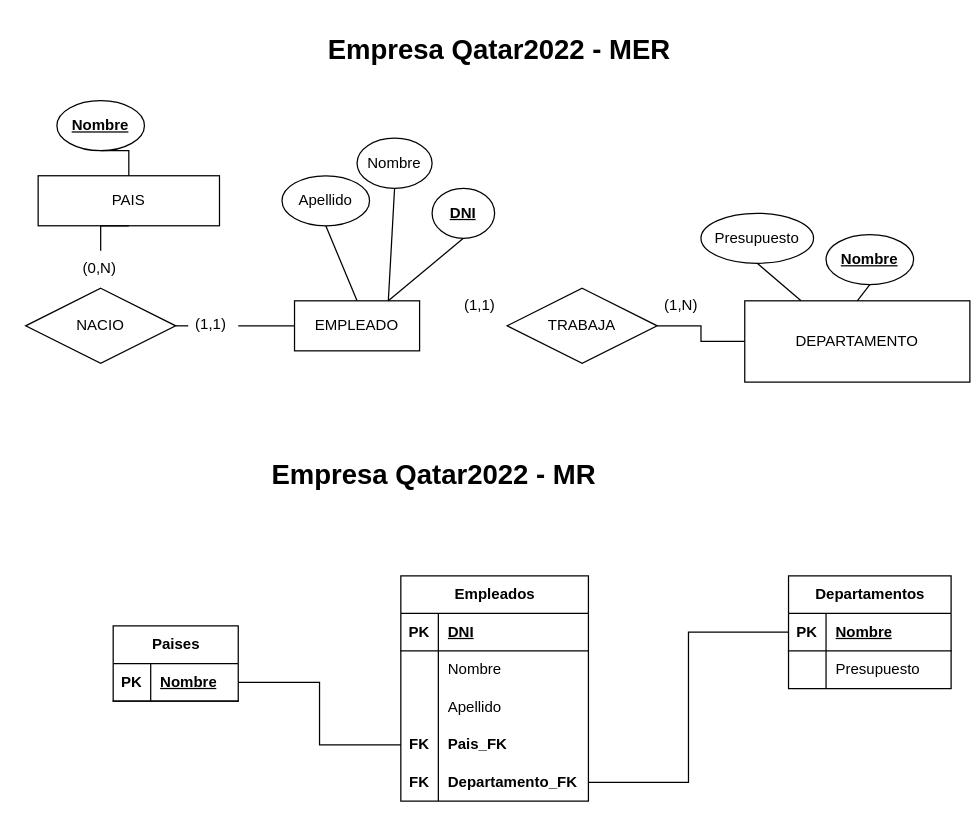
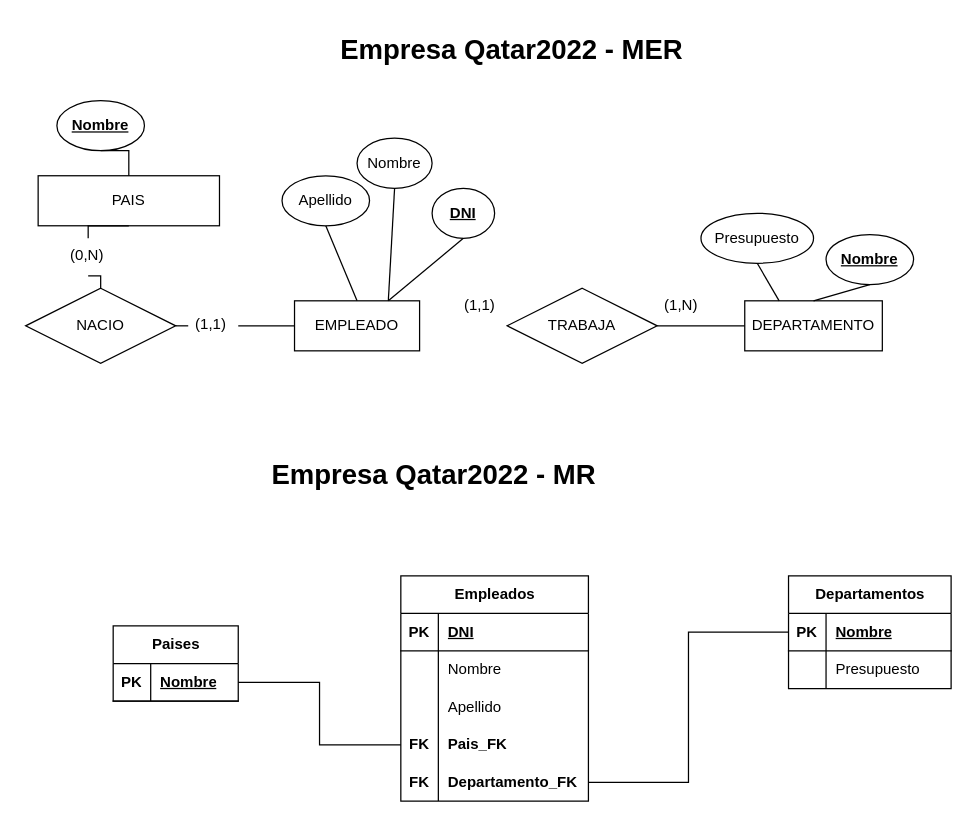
  <mxCell id="0" />
  <mxCell id="1" parent="0" />
- <mxCell id="2" value="&lt;font style=&quot;font-size: 22px;&quot;&gt;&lt;b&gt;Empresa Qatar2022 - MER&lt;/b&gt;&lt;/font&gt;" style="text;whiteSpace=wrap;html=1;" vertex="1" parent="1"><mxGeometry x="260" width="280" height="40" as="geometry" y="20" /></mxCell>
+ <mxCell id="2" value="&lt;font style=&quot;font-size: 22px;&quot;&gt;&lt;b&gt;Empresa Qatar2022 - MER&lt;/b&gt;&lt;/font&gt;" style="text;whiteSpace=wrap;html=1;" vertex="1" parent="1"><mxGeometry x="270" y="20" width="280" height="40" as="geometry" /></mxCell>
  <mxCell id="3" value="EMPLEADO" style="whiteSpace=wrap;html=1;align=center;" vertex="1" parent="1"><mxGeometry x="235" y="240" width="100" height="40" as="geometry" /></mxCell>
  <mxCell id="4" value="DNI" style="ellipse;whiteSpace=wrap;html=1;align=center;fontStyle=5;" vertex="1" parent="1"><mxGeometry x="345" y="150" width="50" height="40" as="geometry" /></mxCell>
  <mxCell id="5" value="Nombre" style="ellipse;whiteSpace=wrap;html=1;align=center;" vertex="1" parent="1"><mxGeometry x="285" y="110" width="60" height="40" as="geometry" /></mxCell>
  <mxCell id="6" value="Apellido" style="ellipse;whiteSpace=wrap;html=1;align=center;" vertex="1" parent="1"><mxGeometry x="225" y="140" width="70" height="40" as="geometry" /></mxCell>
  <mxCell id="7" value="" style="endArrow=none;html=1;rounded=0;entryX=0.5;entryY=1;entryDx=0;entryDy=0;exitX=0.75;exitY=0;exitDx=0;exitDy=0;" edge="1" parent="1" source="3" target="4"><mxGeometry relative="1" as="geometry"><mxPoint x="195" y="440" as="sourcePoint" /><mxPoint x="355" y="440" as="targetPoint" /></mxGeometry></mxCell>
  <mxCell id="8" value="" style="endArrow=none;html=1;rounded=0;entryX=0.5;entryY=1;entryDx=0;entryDy=0;exitX=0.75;exitY=0;exitDx=0;exitDy=0;" edge="1" parent="1" source="3" target="5"><mxGeometry relative="1" as="geometry"><mxPoint x="320" y="250" as="sourcePoint" /><mxPoint x="380" y="200" as="targetPoint" /></mxGeometry></mxCell>
  <mxCell id="9" value="" style="endArrow=none;html=1;rounded=0;exitX=0.5;exitY=0;exitDx=0;exitDy=0;entryX=0.5;entryY=1;entryDx=0;entryDy=0;" edge="1" parent="1" source="3" target="6"><mxGeometry relative="1" as="geometry"><mxPoint x="330" y="260" as="sourcePoint" /><mxPoint x="395" y="210" as="targetPoint" /></mxGeometry></mxCell>
- <mxCell id="10" value="DEPARTAMENTO" style="whiteSpace=wrap;html=1;align=center;" vertex="1" parent="1"><mxGeometry x="595" y="240" width="180" height="65" as="geometry" /></mxCell>
+ <mxCell id="10" value="DEPARTAMENTO" style="whiteSpace=wrap;html=1;align=center;" vertex="1" parent="1"><mxGeometry x="595" y="240" width="110" height="40" as="geometry" /></mxCell>
  <mxCell id="11" value="Nombre" style="ellipse;whiteSpace=wrap;html=1;align=center;fontStyle=5" vertex="1" parent="1"><mxGeometry x="660" y="187" width="70" height="40" as="geometry" /></mxCell>
  <mxCell id="12" value="Presupuesto" style="ellipse;whiteSpace=wrap;html=1;align=center;" vertex="1" parent="1"><mxGeometry x="560" y="170" width="90" height="40" as="geometry" /></mxCell>
  <mxCell id="13" value="" style="endArrow=none;html=1;rounded=0;entryX=0.5;entryY=1;entryDx=0;entryDy=0;exitX=0.5;exitY=0;exitDx=0;exitDy=0;" edge="1" parent="1" source="10" target="11"><mxGeometry relative="1" as="geometry"><mxPoint x="605" y="270" as="sourcePoint" /><mxPoint x="765" y="270" as="targetPoint" /></mxGeometry></mxCell>
  <mxCell id="14" value="" style="endArrow=none;html=1;rounded=0;exitX=0.5;exitY=1;exitDx=0;exitDy=0;entryX=0.25;entryY=0;entryDx=0;entryDy=0;" edge="1" parent="1" source="12" target="10"><mxGeometry relative="1" as="geometry"><mxPoint x="605" y="270" as="sourcePoint" /><mxPoint x="765" y="270" as="targetPoint" /></mxGeometry></mxCell>
  <mxCell id="15" style="edgeStyle=orthogonalEdgeStyle;rounded=0;orthogonalLoop=1;jettySize=auto;html=1;exitX=1;exitY=0.5;exitDx=0;exitDy=0;entryX=0;entryY=0.5;entryDx=0;entryDy=0;endArrow=none;endFill=0;" edge="1" parent="1" source="16" target="10"><mxGeometry relative="1" as="geometry" /></mxCell>
  <mxCell id="16" value="TRABAJA" style="shape=rhombus;perimeter=rhombusPerimeter;whiteSpace=wrap;html=1;align=center;" vertex="1" parent="1"><mxGeometry x="405" y="230" width="120" height="60" as="geometry" /></mxCell>
  <mxCell id="17" value="(1,1)" style="text;strokeColor=none;fillColor=none;spacingLeft=4;spacingRight=4;overflow=hidden;rotatable=0;points=[[0,0.5],[1,0.5]];portConstraint=eastwest;fontSize=12;whiteSpace=wrap;html=1;" vertex="1" parent="1"><mxGeometry x="365" y="230" width="40" height="30" as="geometry" /></mxCell>
  <mxCell id="18" value="(1,N)" style="text;strokeColor=none;fillColor=none;spacingLeft=4;spacingRight=4;overflow=hidden;rotatable=0;points=[[0,0.5],[1,0.5]];portConstraint=eastwest;fontSize=12;whiteSpace=wrap;html=1;" vertex="1" parent="1"><mxGeometry x="525" y="230" width="40" height="30" as="geometry" /></mxCell>
  <mxCell id="19" value="&lt;font style=&quot;font-size: 22px;&quot;&gt;&lt;b&gt;Empresa Qatar2022 - MR&lt;/b&gt;&lt;/font&gt;" style="text;whiteSpace=wrap;html=1;" vertex="1" parent="1"><mxGeometry x="215" y="360" width="280" height="40" as="geometry" /></mxCell>
  <mxCell id="20" value="Empleados" style="shape=table;startSize=30;container=1;collapsible=1;childLayout=tableLayout;fixedRows=1;rowLines=0;fontStyle=1;align=center;resizeLast=1;html=1;" vertex="1" parent="1"><mxGeometry x="320" y="460" width="150" height="180" as="geometry" /></mxCell>
  <mxCell id="21" value="" style="shape=tableRow;horizontal=0;startSize=0;swimlaneHead=0;swimlaneBody=0;fillColor=none;collapsible=0;dropTarget=0;points=[[0,0.5],[1,0.5]];portConstraint=eastwest;top=0;left=0;right=0;bottom=1;" vertex="1" parent="20"><mxGeometry y="30" width="150" height="30" as="geometry" /></mxCell>
  <mxCell id="22" value="PK" style="shape=partialRectangle;connectable=0;fillColor=none;top=0;left=0;bottom=0;right=0;fontStyle=1;overflow=hidden;whiteSpace=wrap;html=1;" vertex="1" parent="21"><mxGeometry width="30" height="30" as="geometry"><mxRectangle width="30" height="30" as="alternateBounds" /></mxGeometry></mxCell>
  <mxCell id="23" value="DNI" style="shape=partialRectangle;connectable=0;fillColor=none;top=0;left=0;bottom=0;right=0;align=left;spacingLeft=6;fontStyle=5;overflow=hidden;whiteSpace=wrap;html=1;" vertex="1" parent="21"><mxGeometry x="30" width="120" height="30" as="geometry"><mxRectangle width="120" height="30" as="alternateBounds" /></mxGeometry></mxCell>
  <mxCell id="24" value="" style="shape=tableRow;horizontal=0;startSize=0;swimlaneHead=0;swimlaneBody=0;fillColor=none;collapsible=0;dropTarget=0;points=[[0,0.5],[1,0.5]];portConstraint=eastwest;top=0;left=0;right=0;bottom=0;" vertex="1" parent="20"><mxGeometry y="60" width="150" height="30" as="geometry" /></mxCell>
  <mxCell id="25" value="" style="shape=partialRectangle;connectable=0;fillColor=none;top=0;left=0;bottom=0;right=0;editable=1;overflow=hidden;whiteSpace=wrap;html=1;" vertex="1" parent="24"><mxGeometry width="30" height="30" as="geometry"><mxRectangle width="30" height="30" as="alternateBounds" /></mxGeometry></mxCell>
  <mxCell id="26" value="Nombre" style="shape=partialRectangle;connectable=0;fillColor=none;top=0;left=0;bottom=0;right=0;align=left;spacingLeft=6;overflow=hidden;whiteSpace=wrap;html=1;" vertex="1" parent="24"><mxGeometry x="30" width="120" height="30" as="geometry"><mxRectangle width="120" height="30" as="alternateBounds" /></mxGeometry></mxCell>
  <mxCell id="27" value="" style="shape=tableRow;horizontal=0;startSize=0;swimlaneHead=0;swimlaneBody=0;fillColor=none;collapsible=0;dropTarget=0;points=[[0,0.5],[1,0.5]];portConstraint=eastwest;top=0;left=0;right=0;bottom=0;" vertex="1" parent="20"><mxGeometry y="90" width="150" height="30" as="geometry" /></mxCell>
  <mxCell id="28" value="" style="shape=partialRectangle;connectable=0;fillColor=none;top=0;left=0;bottom=0;right=0;editable=1;overflow=hidden;whiteSpace=wrap;html=1;" vertex="1" parent="27"><mxGeometry width="30" height="30" as="geometry"><mxRectangle width="30" height="30" as="alternateBounds" /></mxGeometry></mxCell>
  <mxCell id="29" value="Apellido" style="shape=partialRectangle;connectable=0;fillColor=none;top=0;left=0;bottom=0;right=0;align=left;spacingLeft=6;overflow=hidden;whiteSpace=wrap;html=1;" vertex="1" parent="27"><mxGeometry x="30" width="120" height="30" as="geometry"><mxRectangle width="120" height="30" as="alternateBounds" /></mxGeometry></mxCell>
  <mxCell id="30" value="" style="shape=tableRow;horizontal=0;startSize=0;swimlaneHead=0;swimlaneBody=0;fillColor=none;collapsible=0;dropTarget=0;points=[[0,0.5],[1,0.5]];portConstraint=eastwest;top=0;left=0;right=0;bottom=0;" vertex="1" parent="20"><mxGeometry y="120" width="150" height="30" as="geometry" /></mxCell>
  <mxCell id="31" value="FK" style="shape=partialRectangle;connectable=0;fillColor=none;top=0;left=0;bottom=0;right=0;editable=1;overflow=hidden;whiteSpace=wrap;html=1;fontStyle=1" vertex="1" parent="30"><mxGeometry width="30" height="30" as="geometry"><mxRectangle width="30" height="30" as="alternateBounds" /></mxGeometry></mxCell>
  <mxCell id="32" value="Pais_FK" style="shape=partialRectangle;connectable=0;fillColor=none;top=0;left=0;bottom=0;right=0;align=left;spacingLeft=6;overflow=hidden;whiteSpace=wrap;html=1;fontStyle=1" vertex="1" parent="30"><mxGeometry x="30" width="120" height="30" as="geometry"><mxRectangle width="120" height="30" as="alternateBounds" /></mxGeometry></mxCell>
  <mxCell id="33" value="" style="shape=tableRow;horizontal=0;startSize=0;swimlaneHead=0;swimlaneBody=0;fillColor=none;collapsible=0;dropTarget=0;points=[[0,0.5],[1,0.5]];portConstraint=eastwest;top=0;left=0;right=0;bottom=0;" vertex="1" parent="20"><mxGeometry y="150" width="150" height="30" as="geometry" /></mxCell>
  <mxCell id="34" value="FK" style="shape=partialRectangle;connectable=0;fillColor=none;top=0;left=0;bottom=0;right=0;editable=1;overflow=hidden;whiteSpace=wrap;html=1;fontStyle=1" vertex="1" parent="33"><mxGeometry width="30" height="30" as="geometry"><mxRectangle width="30" height="30" as="alternateBounds" /></mxGeometry></mxCell>
  <mxCell id="35" value="Departamento_FK&amp;nbsp;" style="shape=partialRectangle;connectable=0;fillColor=none;top=0;left=0;bottom=0;right=0;align=left;spacingLeft=6;overflow=hidden;whiteSpace=wrap;html=1;fontStyle=1" vertex="1" parent="33"><mxGeometry x="30" width="120" height="30" as="geometry"><mxRectangle width="120" height="30" as="alternateBounds" /></mxGeometry></mxCell>
  <mxCell id="36" value="Departamentos" style="shape=table;startSize=30;container=1;collapsible=1;childLayout=tableLayout;fixedRows=1;rowLines=0;fontStyle=1;align=center;resizeLast=1;html=1;" vertex="1" parent="1"><mxGeometry x="630" y="460" width="130" height="90" as="geometry" /></mxCell>
  <mxCell id="37" value="" style="shape=tableRow;horizontal=0;startSize=0;swimlaneHead=0;swimlaneBody=0;fillColor=none;collapsible=0;dropTarget=0;points=[[0,0.5],[1,0.5]];portConstraint=eastwest;top=0;left=0;right=0;bottom=1;" vertex="1" parent="36"><mxGeometry y="30" width="130" height="30" as="geometry" /></mxCell>
  <mxCell id="38" value="PK" style="shape=partialRectangle;connectable=0;fillColor=none;top=0;left=0;bottom=0;right=0;fontStyle=1;overflow=hidden;whiteSpace=wrap;html=1;" vertex="1" parent="37"><mxGeometry width="30" height="30" as="geometry"><mxRectangle width="30" height="30" as="alternateBounds" /></mxGeometry></mxCell>
  <mxCell id="39" value="Nombre" style="shape=partialRectangle;connectable=0;fillColor=none;top=0;left=0;bottom=0;right=0;align=left;spacingLeft=6;fontStyle=5;overflow=hidden;whiteSpace=wrap;html=1;" vertex="1" parent="37"><mxGeometry x="30" width="100" height="30" as="geometry"><mxRectangle width="100" height="30" as="alternateBounds" /></mxGeometry></mxCell>
  <mxCell id="40" value="" style="shape=tableRow;horizontal=0;startSize=0;swimlaneHead=0;swimlaneBody=0;fillColor=none;collapsible=0;dropTarget=0;points=[[0,0.5],[1,0.5]];portConstraint=eastwest;top=0;left=0;right=0;bottom=0;" vertex="1" parent="36"><mxGeometry y="60" width="130" height="30" as="geometry" /></mxCell>
  <mxCell id="41" value="" style="shape=partialRectangle;connectable=0;fillColor=none;top=0;left=0;bottom=0;right=0;editable=1;overflow=hidden;whiteSpace=wrap;html=1;" vertex="1" parent="40"><mxGeometry width="30" height="30" as="geometry"><mxRectangle width="30" height="30" as="alternateBounds" /></mxGeometry></mxCell>
  <mxCell id="42" value="Presupuesto" style="shape=partialRectangle;connectable=0;fillColor=none;top=0;left=0;bottom=0;right=0;align=left;spacingLeft=6;overflow=hidden;whiteSpace=wrap;html=1;" vertex="1" parent="40"><mxGeometry x="30" width="100" height="30" as="geometry"><mxRectangle width="100" height="30" as="alternateBounds" /></mxGeometry></mxCell>
  <mxCell id="43" style="edgeStyle=orthogonalEdgeStyle;rounded=0;orthogonalLoop=1;jettySize=auto;html=1;exitX=1;exitY=0.5;exitDx=0;exitDy=0;entryX=0;entryY=0.5;entryDx=0;entryDy=0;endArrow=none;endFill=0;" edge="1" parent="1" source="54" target="3"><mxGeometry relative="1" as="geometry" /></mxCell>
  <mxCell id="44" value="NACIO" style="shape=rhombus;perimeter=rhombusPerimeter;whiteSpace=wrap;html=1;align=center;" vertex="1" parent="1"><mxGeometry x="20" y="230" width="120" height="60" as="geometry" /></mxCell>
  <mxCell id="45" style="edgeStyle=orthogonalEdgeStyle;rounded=0;orthogonalLoop=1;jettySize=auto;html=1;exitX=0.5;exitY=1;exitDx=0;exitDy=0;entryX=0.5;entryY=0;entryDx=0;entryDy=0;endArrow=none;endFill=0;" edge="1" parent="1" source="56" target="44"><mxGeometry relative="1" as="geometry" /></mxCell>
  <mxCell id="46" value="PAIS" style="whiteSpace=wrap;html=1;align=center;" vertex="1" parent="1"><mxGeometry x="30" y="140" width="145" height="40" as="geometry" /></mxCell>
  <mxCell id="47" style="edgeStyle=orthogonalEdgeStyle;rounded=0;orthogonalLoop=1;jettySize=auto;html=1;exitX=0.5;exitY=1;exitDx=0;exitDy=0;entryX=0.5;entryY=0;entryDx=0;entryDy=0;endArrow=none;endFill=0;" edge="1" parent="1" source="48" target="46"><mxGeometry relative="1" as="geometry"><mxPoint x="80" y="110" as="sourcePoint" /></mxGeometry></mxCell>
  <mxCell id="48" value="Nombre" style="ellipse;whiteSpace=wrap;html=1;align=center;fontStyle=5" vertex="1" parent="1"><mxGeometry x="45" y="80" width="70" height="40" as="geometry" /></mxCell>
  <mxCell id="49" value="Paises" style="shape=table;startSize=30;container=1;collapsible=1;childLayout=tableLayout;fixedRows=1;rowLines=0;fontStyle=1;align=center;resizeLast=1;html=1;" vertex="1" parent="1"><mxGeometry x="90" y="500" width="100" height="60" as="geometry" /></mxCell>
  <mxCell id="50" value="" style="shape=tableRow;horizontal=0;startSize=0;swimlaneHead=0;swimlaneBody=0;fillColor=none;collapsible=0;dropTarget=0;points=[[0,0.5],[1,0.5]];portConstraint=eastwest;top=0;left=0;right=0;bottom=1;" vertex="1" parent="49"><mxGeometry y="30" width="100" height="30" as="geometry" /></mxCell>
  <mxCell id="51" value="PK" style="shape=partialRectangle;connectable=0;fillColor=none;top=0;left=0;bottom=0;right=0;fontStyle=1;overflow=hidden;whiteSpace=wrap;html=1;" vertex="1" parent="50"><mxGeometry width="30" height="30" as="geometry"><mxRectangle width="30" height="30" as="alternateBounds" /></mxGeometry></mxCell>
  <mxCell id="52" value="Nombre" style="shape=partialRectangle;connectable=0;fillColor=none;top=0;left=0;bottom=0;right=0;align=left;spacingLeft=6;fontStyle=5;overflow=hidden;whiteSpace=wrap;html=1;" vertex="1" parent="50"><mxGeometry x="30" width="70" height="30" as="geometry"><mxRectangle width="70" height="30" as="alternateBounds" /></mxGeometry></mxCell>
  <mxCell id="53" value="" style="edgeStyle=orthogonalEdgeStyle;rounded=0;orthogonalLoop=1;jettySize=auto;html=1;exitX=1;exitY=0.5;exitDx=0;exitDy=0;entryX=0;entryY=0.5;entryDx=0;entryDy=0;endArrow=none;endFill=0;" edge="1" parent="1" source="44" target="54"><mxGeometry relative="1" as="geometry"><mxPoint x="140" y="260" as="sourcePoint" /><mxPoint x="235" y="260" as="targetPoint" /></mxGeometry></mxCell>
  <mxCell id="54" value="(1,1)" style="text;strokeColor=none;fillColor=none;spacingLeft=4;spacingRight=4;overflow=hidden;rotatable=0;points=[[0,0.5],[1,0.5]];portConstraint=eastwest;fontSize=12;whiteSpace=wrap;html=1;" vertex="1" parent="1"><mxGeometry x="150" y="245" width="40" height="30" as="geometry" /></mxCell>
  <mxCell id="55" value="" style="edgeStyle=orthogonalEdgeStyle;rounded=0;orthogonalLoop=1;jettySize=auto;html=1;exitX=0.5;exitY=1;exitDx=0;exitDy=0;entryX=0.5;entryY=0;entryDx=0;entryDy=0;endArrow=none;endFill=0;" edge="1" parent="1" source="46" target="56"><mxGeometry relative="1" as="geometry"><mxPoint x="80" y="180" as="sourcePoint" /><mxPoint x="80" y="230" as="targetPoint" /></mxGeometry></mxCell>
- <mxCell id="56" value="(0,N)" style="text;strokeColor=none;fillColor=none;spacingLeft=4;spacingRight=4;overflow=hidden;rotatable=0;points=[[0,0.5],[1,0.5]];portConstraint=eastwest;fontSize=12;whiteSpace=wrap;html=1;" vertex="1" parent="1"><mxGeometry x="60" y="200" width="40" height="30" as="geometry" /></mxCell>
+ <mxCell id="56" value="(0,N)" style="text;strokeColor=none;fillColor=none;spacingLeft=4;spacingRight=4;overflow=hidden;rotatable=0;points=[[0,0.5],[1,0.5]];portConstraint=eastwest;fontSize=12;whiteSpace=wrap;html=1;" vertex="1" parent="1"><mxGeometry x="50" y="190" width="40" height="30" as="geometry" /></mxCell>
  <mxCell id="57" style="edgeStyle=orthogonalEdgeStyle;rounded=0;orthogonalLoop=1;jettySize=auto;html=1;exitX=1;exitY=0.5;exitDx=0;exitDy=0;entryX=0;entryY=0.5;entryDx=0;entryDy=0;endArrow=none;endFill=0;" edge="1" parent="1" source="50" target="30"><mxGeometry relative="1" as="geometry" /></mxCell>
  <mxCell id="58" style="edgeStyle=orthogonalEdgeStyle;rounded=0;orthogonalLoop=1;jettySize=auto;html=1;exitX=0;exitY=0.5;exitDx=0;exitDy=0;entryX=1;entryY=0.5;entryDx=0;entryDy=0;endArrow=none;endFill=0;" edge="1" parent="1" source="37" target="33"><mxGeometry relative="1" as="geometry" /></mxCell>
